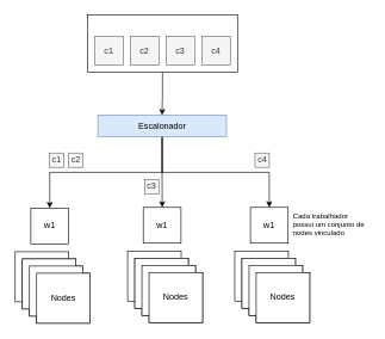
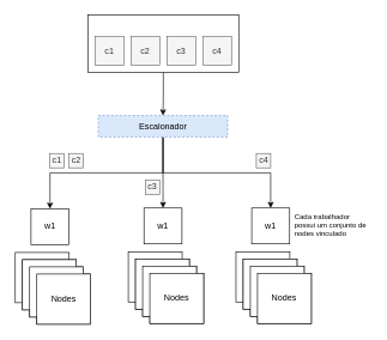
  <mxCell id="0" />
  <mxCell id="1" parent="0" />
  <mxCell id="2" style="edgeStyle=orthogonalEdgeStyle;rounded=0;orthogonalLoop=1;jettySize=auto;html=1;exitX=0.5;exitY=1;exitDx=0;exitDy=0;entryX=0.5;entryY=0;entryDx=0;entryDy=0;" edge="1" parent="1" source="3" target="7"><mxGeometry relative="1" as="geometry" /></mxCell>
  <mxCell id="3" value="" style="rounded=0;whiteSpace=wrap;html=1;" vertex="1" parent="1"><mxGeometry x="122" y="20" width="210" height="80" as="geometry" /></mxCell>
  <mxCell id="4" style="edgeStyle=orthogonalEdgeStyle;rounded=0;orthogonalLoop=1;jettySize=auto;html=1;exitX=0.5;exitY=1;exitDx=0;exitDy=0;entryX=0.5;entryY=0;entryDx=0;entryDy=0;" edge="1" parent="1" source="7" target="12"><mxGeometry relative="1" as="geometry" /></mxCell>
  <mxCell id="5" style="edgeStyle=orthogonalEdgeStyle;rounded=0;orthogonalLoop=1;jettySize=auto;html=1;exitX=0.5;exitY=1;exitDx=0;exitDy=0;" edge="1" parent="1" source="7" target="20"><mxGeometry relative="1" as="geometry" /></mxCell>
  <mxCell id="6" style="edgeStyle=orthogonalEdgeStyle;rounded=0;orthogonalLoop=1;jettySize=auto;html=1;exitX=0.5;exitY=1;exitDx=0;exitDy=0;entryX=0.5;entryY=0;entryDx=0;entryDy=0;" edge="1" parent="1" source="7" target="28"><mxGeometry relative="1" as="geometry"><Array as="points"><mxPoint x="227" y="240" /><mxPoint x="377" y="240" /></Array></mxGeometry></mxCell>
- <mxCell id="7" value="Escalonador" style="rounded=0;whiteSpace=wrap;html=1;fillColor=#dae8fc;strokeColor=#6c8ebf;" vertex="1" parent="1"><mxGeometry x="136.5" y="160" width="180" height="30" as="geometry" /></mxCell>
+ <mxCell id="7" value="Escalonador" style="rounded=0;whiteSpace=wrap;html=1;fillColor=#dae8fc;strokeColor=#6c8ebf;dashed=1;" vertex="1" parent="1"><mxGeometry x="136.5" y="160" width="180" height="30" as="geometry" /></mxCell>
  <mxCell id="8" value="c1" style="rounded=0;whiteSpace=wrap;html=1;fillColor=#f5f5f5;fontColor=#333333;strokeColor=#666666;" vertex="1" parent="1"><mxGeometry x="132" y="50" width="40" height="40" as="geometry" /></mxCell>
  <mxCell id="9" value="c2" style="rounded=0;whiteSpace=wrap;html=1;fillColor=#f5f5f5;fontColor=#333333;strokeColor=#666666;" vertex="1" parent="1"><mxGeometry x="182" y="50" width="40" height="40" as="geometry" /></mxCell>
  <mxCell id="10" value="c3" style="rounded=0;whiteSpace=wrap;html=1;fillColor=#f5f5f5;fontColor=#333333;strokeColor=#666666;" vertex="1" parent="1"><mxGeometry x="232" y="50" width="40" height="40" as="geometry" /></mxCell>
  <mxCell id="11" value="c4" style="rounded=0;whiteSpace=wrap;html=1;fillColor=#f5f5f5;fontColor=#333333;strokeColor=#666666;" vertex="1" parent="1"><mxGeometry x="282" y="50" width="40" height="40" as="geometry" /></mxCell>
  <mxCell id="12" value="w1" style="rounded=0;whiteSpace=wrap;html=1;" vertex="1" parent="1"><mxGeometry x="42.7" y="290" width="52.87" height="50" as="geometry" /></mxCell>
  <mxCell id="13" value="" style="rounded=0;whiteSpace=wrap;html=1;" vertex="1" parent="1"><mxGeometry x="20.81" y="351" width="75" height="70" as="geometry" /></mxCell>
  <mxCell id="14" value="" style="rounded=0;whiteSpace=wrap;html=1;" vertex="1" parent="1"><mxGeometry x="30.81" y="361" width="75" height="70" as="geometry" /></mxCell>
  <mxCell id="15" value="" style="rounded=0;whiteSpace=wrap;html=1;" vertex="1" parent="1"><mxGeometry x="40.81" y="371" width="75" height="70" as="geometry" /></mxCell>
  <mxCell id="16" value="" style="rounded=0;whiteSpace=wrap;html=1;" vertex="1" parent="1"><mxGeometry x="50.81" y="381" width="75" height="70" as="geometry" /></mxCell>
  <mxCell id="17" value="" style="rounded=0;whiteSpace=wrap;html=1;" vertex="1" parent="1"><mxGeometry x="30.81" y="361" width="75" height="70" as="geometry" /></mxCell>
  <mxCell id="18" value="" style="rounded=0;whiteSpace=wrap;html=1;" vertex="1" parent="1"><mxGeometry x="40.81" y="371" width="75" height="70" as="geometry" /></mxCell>
  <mxCell id="19" value="Nodes" style="rounded=0;whiteSpace=wrap;html=1;" vertex="1" parent="1"><mxGeometry x="50.81" y="381" width="75" height="70" as="geometry" /></mxCell>
  <mxCell id="20" value="w1" style="rounded=0;whiteSpace=wrap;html=1;" vertex="1" parent="1"><mxGeometry x="200.07" y="289" width="52.87" height="50" as="geometry" /></mxCell>
  <mxCell id="21" value="" style="rounded=0;whiteSpace=wrap;html=1;" vertex="1" parent="1"><mxGeometry x="178.18" y="350" width="75" height="70" as="geometry" /></mxCell>
  <mxCell id="22" value="" style="rounded=0;whiteSpace=wrap;html=1;" vertex="1" parent="1"><mxGeometry x="188.18" y="360" width="75" height="70" as="geometry" /></mxCell>
  <mxCell id="23" value="" style="rounded=0;whiteSpace=wrap;html=1;" vertex="1" parent="1"><mxGeometry x="198.18" y="370" width="75" height="70" as="geometry" /></mxCell>
  <mxCell id="24" value="" style="rounded=0;whiteSpace=wrap;html=1;" vertex="1" parent="1"><mxGeometry x="208.18" y="380" width="75" height="70" as="geometry" /></mxCell>
  <mxCell id="25" value="" style="rounded=0;whiteSpace=wrap;html=1;" vertex="1" parent="1"><mxGeometry x="188.18" y="360" width="75" height="70" as="geometry" /></mxCell>
  <mxCell id="26" value="" style="rounded=0;whiteSpace=wrap;html=1;" vertex="1" parent="1"><mxGeometry x="198.18" y="370" width="75" height="70" as="geometry" /></mxCell>
  <mxCell id="27" value="Nodes" style="rounded=0;whiteSpace=wrap;html=1;" vertex="1" parent="1"><mxGeometry x="208.18" y="380" width="75" height="70" as="geometry" /></mxCell>
  <mxCell id="28" value="w1" style="rounded=0;whiteSpace=wrap;html=1;" vertex="1" parent="1"><mxGeometry x="350.07" y="289" width="52.87" height="50" as="geometry" /></mxCell>
  <mxCell id="29" value="" style="rounded=0;whiteSpace=wrap;html=1;" vertex="1" parent="1"><mxGeometry x="328.18" y="350" width="75" height="70" as="geometry" /></mxCell>
  <mxCell id="30" value="" style="rounded=0;whiteSpace=wrap;html=1;" vertex="1" parent="1"><mxGeometry x="338.18" y="360" width="75" height="70" as="geometry" /></mxCell>
  <mxCell id="31" value="" style="rounded=0;whiteSpace=wrap;html=1;" vertex="1" parent="1"><mxGeometry x="348.18" y="370" width="75" height="70" as="geometry" /></mxCell>
  <mxCell id="32" value="" style="rounded=0;whiteSpace=wrap;html=1;" vertex="1" parent="1"><mxGeometry x="358.18" y="380" width="75" height="70" as="geometry" /></mxCell>
  <mxCell id="33" value="" style="rounded=0;whiteSpace=wrap;html=1;" vertex="1" parent="1"><mxGeometry x="338.18" y="360" width="75" height="70" as="geometry" /></mxCell>
  <mxCell id="34" value="" style="rounded=0;whiteSpace=wrap;html=1;" vertex="1" parent="1"><mxGeometry x="348.18" y="370" width="75" height="70" as="geometry" /></mxCell>
  <mxCell id="35" value="Nodes" style="rounded=0;whiteSpace=wrap;html=1;" vertex="1" parent="1"><mxGeometry x="358.18" y="380" width="75" height="70" as="geometry" /></mxCell>
  <mxCell id="36" value="c1" style="rounded=0;whiteSpace=wrap;html=1;fillColor=#f5f5f5;fontColor=#333333;strokeColor=#666666;" vertex="1" parent="1"><mxGeometry x="69" y="213" width="20" height="20" as="geometry" /></mxCell>
  <mxCell id="37" value="c2" style="rounded=0;whiteSpace=wrap;html=1;fillColor=#f5f5f5;fontColor=#333333;strokeColor=#666666;" vertex="1" parent="1"><mxGeometry x="95.57" y="213" width="20" height="20" as="geometry" /></mxCell>
  <mxCell id="38" value="c3" style="rounded=0;whiteSpace=wrap;html=1;fillColor=#f5f5f5;fontColor=#333333;strokeColor=#666666;" vertex="1" parent="1"><mxGeometry x="202" y="250" width="20" height="20" as="geometry" /></mxCell>
  <mxCell id="39" value="c4" style="rounded=0;whiteSpace=wrap;html=1;fillColor=#f5f5f5;fontColor=#333333;strokeColor=#666666;" vertex="1" parent="1"><mxGeometry x="356.5" y="213" width="20" height="20" as="geometry" /></mxCell>
  <mxCell id="40" value="Cada trabalhador possui um conjunto de nodes vinculado" style="text;html=1;strokeColor=none;fillColor=none;align=left;verticalAlign=middle;whiteSpace=wrap;rounded=0;fontSize=10;" vertex="1" parent="1"><mxGeometry x="408" y="298" width="108.82" height="30" as="geometry" /></mxCell>
